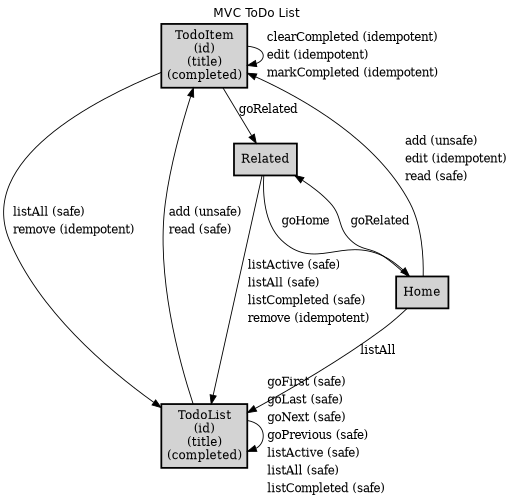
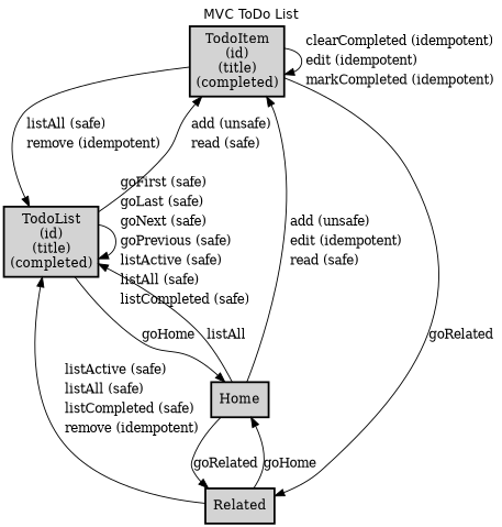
  digraph {
    fontname=Helvetica
    label="MVC ToDo List"
    labelloc=t
    node [fillcolor=lightgray shape=box style="bold,filled"]
    edge [fontsize=13]
    n1 [label=<<table cellspacing="0" cellpadding="5" border="0"><tr><td>TodoItem<br />(id)<br />(title)<br />(completed)<br /></td></tr></table>> margin=0.02]
    n2 [label=<<table cellspacing="0" cellpadding="5" border="0"><tr><td>TodoList<br />(id)<br />(title)<br />(completed)<br /></td></tr></table>> margin=0.02]
    n3 [label=Related]
    n4 [label=Home]
    n1 -> n1 [label=<<table border="0"><tr><td align="left" href="docs/idempotent.clearCompleted.html" tooltip="clearCompleted (idempotent)" >clearCompleted (idempotent)</td></tr><tr><td align="left" href="docs/idempotent.edit.html" tooltip="edit (idempotent)" >edit (idempotent)</td></tr><tr><td align="left" href="docs/idempotent.markCompleted.html" tooltip="markCompleted (idempotent)" >markCompleted (idempotent)</td></tr></table>>]
    n1 -> n2 [label=<<table border="0"><tr><td align="left" href="docs/safe.listAll.html" tooltip="listAll (safe)" >listAll (safe)</td></tr><tr><td align="left" href="docs/idempotent.remove.html" tooltip="remove (idempotent)" >remove (idempotent)</td></tr></table>>]
    n1 -> n3 [label=<goRelated>]
    n2 -> n1 [label=<<table border="0"><tr><td align="left" href="docs/unsafe.add.html" tooltip="add (unsafe)" >add (unsafe)</td></tr><tr><td align="left" href="docs/safe.read.html" tooltip="read (safe)" >read (safe)</td></tr></table>>]
    n2 -> n2 [label=<<table border="0"><tr><td align="left" href="docs/safe.goFirst.html" tooltip="goFirst (safe)" >goFirst (safe)</td></tr><tr><td align="left" href="docs/safe.goLast.html" tooltip="goLast (safe)" >goLast (safe)</td></tr><tr><td align="left" href="docs/safe.goNext.html" tooltip="goNext (safe)" >goNext (safe)</td></tr><tr><td align="left" href="docs/safe.goPrevious.html" tooltip="goPrevious (safe)" >goPrevious (safe)</td></tr><tr><td align="left" href="docs/safe.listActive.html" tooltip="listActive (safe)" >listActive (safe)</td></tr><tr><td align="left" href="docs/safe.listAll.html" tooltip="listAll (safe)" >listAll (safe)</td></tr><tr><td align="left" href="docs/safe.listCompleted.html" tooltip="listCompleted (safe)" >listCompleted (safe)</td></tr></table>>]
+   n2 -> n4 [label=<goHome>]
    n3 -> n2 [label=<<table border="0"><tr><td align="left" href="docs/safe.listActive.html" tooltip="listActive (safe)" >listActive (safe)</td></tr><tr><td align="left" href="docs/safe.listAll.html" tooltip="listAll (safe)" >listAll (safe)</td></tr><tr><td align="left" href="docs/safe.listCompleted.html" tooltip="listCompleted (safe)" >listCompleted (safe)</td></tr><tr><td align="left" href="docs/idempotent.remove.html" tooltip="remove (idempotent)" >remove (idempotent)</td></tr></table>>]
    n3 -> n4 [label=<goHome>]
    n4 -> n1 [label=<<table border="0"><tr><td align="left" href="docs/unsafe.add.html" tooltip="add (unsafe)" >add (unsafe)</td></tr><tr><td align="left" href="docs/idempotent.edit.html" tooltip="edit (idempotent)" >edit (idempotent)</td></tr><tr><td align="left" href="docs/safe.read.html" tooltip="read (safe)" >read (safe)</td></tr></table>>]
    n4 -> n2 [label=<listAll>]
    n4 -> n3 [label=<goRelated>]
  }
